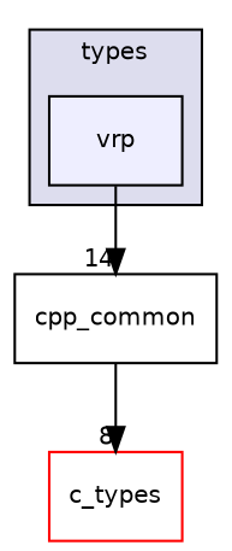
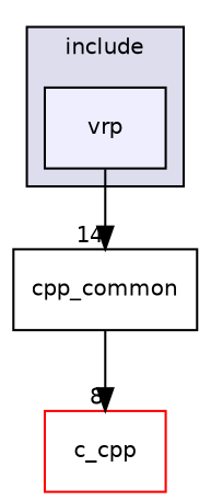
  digraph {
    compound=true
    node [fontname=Helvetica fontsize=10 shape=box style=filled]
    edge [labeldistance=1.5 labelfontname=Helvetica labelfontsize=10]
    n1 [fillcolor="#eeeeff" label=vrp pencolor=black]
    n2 [label=cpp_common style=""]
-   n3 [color=red fillcolor=white label=c_types]
+   n3 [color=red fillcolor=white label=c_cpp]
    subgraph cluster_1 {
      bgcolor="#ddddee"
      fontname=Helvetica
      fontsize=10
-     label=types
+     label=include
      pencolor=black
      n1
    }
    n1 -> n2 [headlabel=14]
    n2 -> n3 [headlabel=8]
  }
